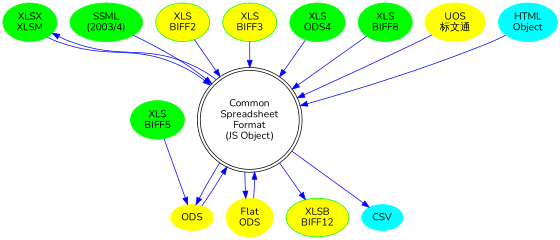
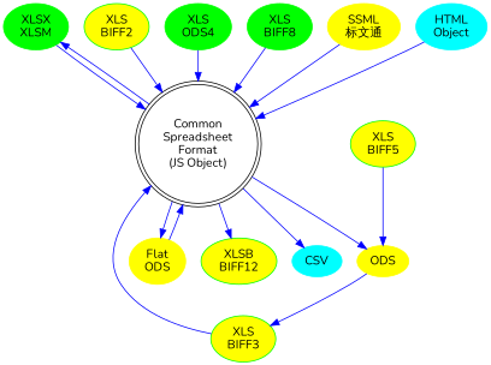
  digraph {
    fontname=Nunito
    mindist=0.1
    node [color=green fontname=Nunito style=filled]
    edge [color=blue fontname=Nunito]
    n1 [label="XLSX\nXLSM"]
    n2 [fillcolor=yellow label="XLSB\nBIFF12"]
-   n3 [label="SSML\n(2003/4)"]
    n4 [fillcolor=yellow label="XLS\nBIFF2"]
    n5 [fillcolor=yellow label="XLS\nBIFF3"]
    n6 [label="XLS\nODS4"]
-   n7 [label="XLS\nBIFF5"]
+   n7 [label="XLS\nBIFF5" fillcolor=yellow]
    n8 [label="XLS\nBIFF8"]
    n9 [color=yellow label=ODS]
    n10 [color=yellow label="Flat\nODS"]
-   n11 [color=yellow label="UOS\n标文通"]
+   n11 [color=yellow label="SSML\n标文通"]
    n12 [color=cyan label="HTML\nObject"]
    n13 [color=cyan label=CSV]
    n14 [label="Common\nSpreadsheet\nFormat\n(JS Object)" shape=doublecircle color="" style=""]
    subgraph sub_1 {
      n1
      n2
-     n3
      n4
      n5
      n6
      n7
      n8
    }
    subgraph sub_2 {
      n9
      n10
      n11
    }
    subgraph sub_3 {
      n12
      n13
    }
    subgraph sub_4 {
      n1
      n2
-     n3
      n4
      n5
      n6
      n7
      n8
      n9
      n10
      n11
      n12
      n13
      n14
    }
    n1 -> n14
-   n3 -> n14
    n4 -> n14
    n5 -> n14
    n6 -> n14
    n7 -> n9
    n8 -> n14
-   n9 -> n14
+   n9 -> n5
    n10 -> n14
    n11 -> n14
    n12 -> n14
    n14 -> n1
    n14 -> n2
    n14 -> n9
    n14 -> n10
    n14 -> n13
  }
